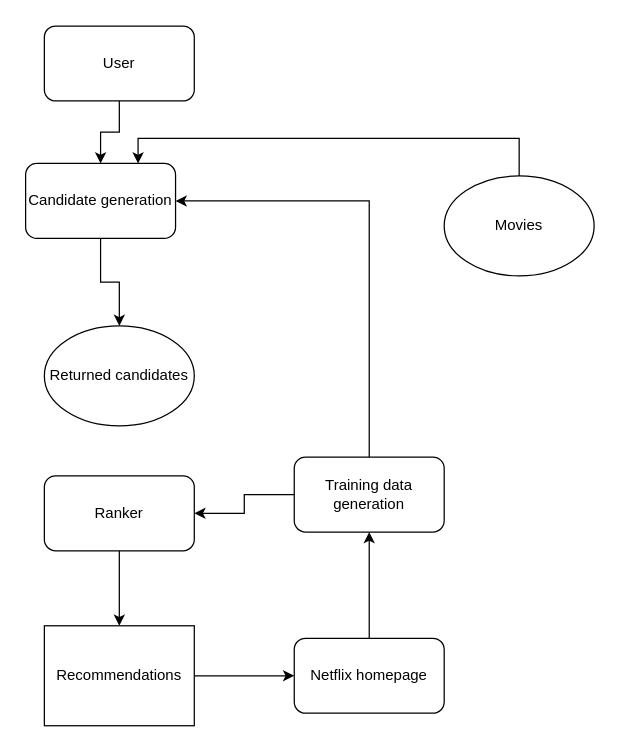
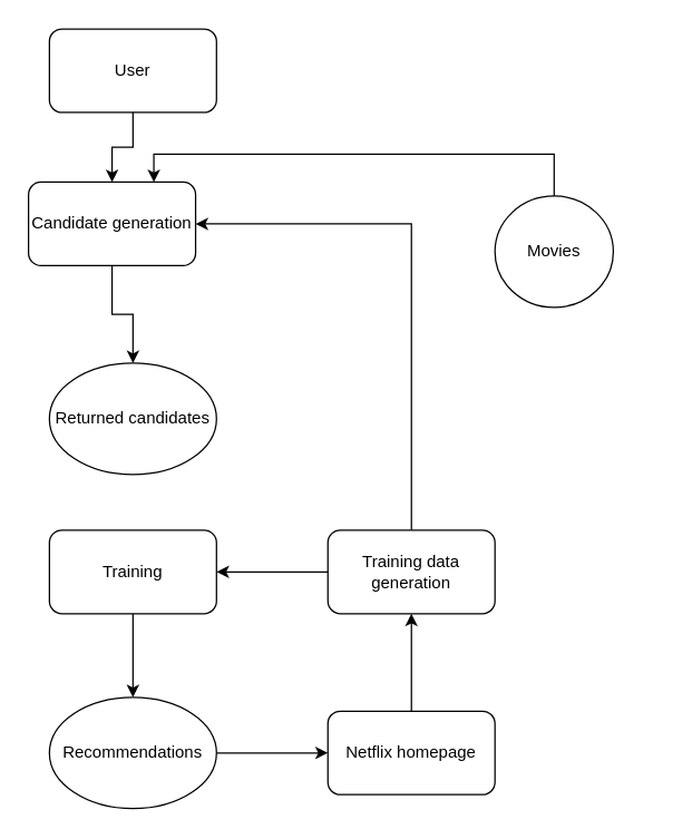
  <mxCell id="0" />
  <mxCell id="1" parent="0" />
  <mxCell id="2" style="edgeStyle=orthogonalEdgeStyle;rounded=0;orthogonalLoop=1;jettySize=auto;html=1;exitX=0.5;exitY=1;exitDx=0;exitDy=0;" edge="1" parent="1" source="3" target="5"><mxGeometry relative="1" as="geometry" /></mxCell>
  <mxCell id="3" value="User" style="rounded=1;whiteSpace=wrap;html=1;" vertex="1" parent="1"><mxGeometry x="35" y="20" width="120" height="60" as="geometry" /></mxCell>
  <mxCell id="4" style="edgeStyle=orthogonalEdgeStyle;rounded=0;orthogonalLoop=1;jettySize=auto;html=1;exitX=0.5;exitY=1;exitDx=0;exitDy=0;entryX=0.5;entryY=0;entryDx=0;entryDy=0;" edge="1" parent="1" source="5" target="6"><mxGeometry relative="1" as="geometry" /></mxCell>
  <mxCell id="5" value="Candidate generation" style="rounded=1;whiteSpace=wrap;html=1;" vertex="1" parent="1"><mxGeometry x="20" y="130" width="120" height="60" as="geometry" /></mxCell>
  <mxCell id="6" value="Returned candidates" style="ellipse;whiteSpace=wrap;html=1;" vertex="1" parent="1"><mxGeometry x="35" y="260" width="120" height="80" as="geometry" /></mxCell>
  <mxCell id="7" style="edgeStyle=orthogonalEdgeStyle;rounded=0;orthogonalLoop=1;jettySize=auto;html=1;exitX=0.5;exitY=1;exitDx=0;exitDy=0;entryX=0.5;entryY=0;entryDx=0;entryDy=0;" edge="1" parent="1" source="8" target="10"><mxGeometry relative="1" as="geometry" /></mxCell>
- <mxCell id="8" value="Ranker" style="rounded=1;whiteSpace=wrap;html=1;" vertex="1" parent="1"><mxGeometry x="35" y="380" width="120" height="60" as="geometry" /></mxCell>
+ <mxCell id="8" value="Training" style="rounded=1;whiteSpace=wrap;html=1;" vertex="1" parent="1"><mxGeometry x="35" y="380" width="120" height="60" as="geometry" /></mxCell>
  <mxCell id="9" style="edgeStyle=orthogonalEdgeStyle;rounded=0;orthogonalLoop=1;jettySize=auto;html=1;exitX=1;exitY=0.5;exitDx=0;exitDy=0;entryX=0;entryY=0.5;entryDx=0;entryDy=0;" edge="1" parent="1" source="10" target="12"><mxGeometry relative="1" as="geometry" /></mxCell>
- <mxCell id="10" value="Recommendations" style="whiteSpace=wrap;html=1;rounded=0;" vertex="1" parent="1"><mxGeometry x="35" y="500" width="120" height="80" as="geometry" /></mxCell>
+ <mxCell id="10" value="Recommendations" style="ellipse;whiteSpace=wrap;html=1;" vertex="1" parent="1"><mxGeometry x="35" y="500" width="120" height="80" as="geometry" /></mxCell>
  <mxCell id="11" style="edgeStyle=orthogonalEdgeStyle;rounded=0;orthogonalLoop=1;jettySize=auto;html=1;exitX=0.5;exitY=0;exitDx=0;exitDy=0;entryX=0.5;entryY=1;entryDx=0;entryDy=0;" edge="1" parent="1" source="12" target="15"><mxGeometry relative="1" as="geometry" /></mxCell>
  <mxCell id="12" value="Netflix homepage" style="rounded=1;whiteSpace=wrap;html=1;" vertex="1" parent="1"><mxGeometry x="235" y="510" width="120" height="60" as="geometry" /></mxCell>
  <mxCell id="13" style="edgeStyle=orthogonalEdgeStyle;rounded=0;orthogonalLoop=1;jettySize=auto;html=1;exitX=0;exitY=0.5;exitDx=0;exitDy=0;entryX=1;entryY=0.5;entryDx=0;entryDy=0;" edge="1" parent="1" source="15" target="8"><mxGeometry relative="1" as="geometry" /></mxCell>
  <mxCell id="14" style="edgeStyle=orthogonalEdgeStyle;rounded=0;orthogonalLoop=1;jettySize=auto;html=1;exitX=0.5;exitY=0;exitDx=0;exitDy=0;entryX=1;entryY=0.5;entryDx=0;entryDy=0;" edge="1" parent="1" source="15" target="5"><mxGeometry relative="1" as="geometry" /></mxCell>
- <mxCell id="15" value="Training data generation" style="rounded=1;whiteSpace=wrap;html=1;" vertex="1" parent="1"><mxGeometry x="235" y="365" width="120" height="60" as="geometry" /></mxCell>
+ <mxCell id="15" value="Training data generation" style="rounded=1;whiteSpace=wrap;html=1;" vertex="1" parent="1"><mxGeometry x="235" y="380" width="120" height="60" as="geometry" /></mxCell>
  <mxCell id="16" style="edgeStyle=orthogonalEdgeStyle;rounded=0;orthogonalLoop=1;jettySize=auto;html=1;exitX=0.5;exitY=0;exitDx=0;exitDy=0;entryX=0.75;entryY=0;entryDx=0;entryDy=0;" edge="1" parent="1" source="17" target="5"><mxGeometry relative="1" as="geometry" /></mxCell>
- <mxCell id="17" value="Movies" style="ellipse;whiteSpace=wrap;html=1;" vertex="1" parent="1"><mxGeometry x="355" y="140" width="120" height="80" as="geometry" /></mxCell>
+ <mxCell id="17" value="Movies" style="ellipse;whiteSpace=wrap;html=1;" vertex="1" parent="1"><mxGeometry x="355" y="140" width="85" height="80" as="geometry" /></mxCell>
